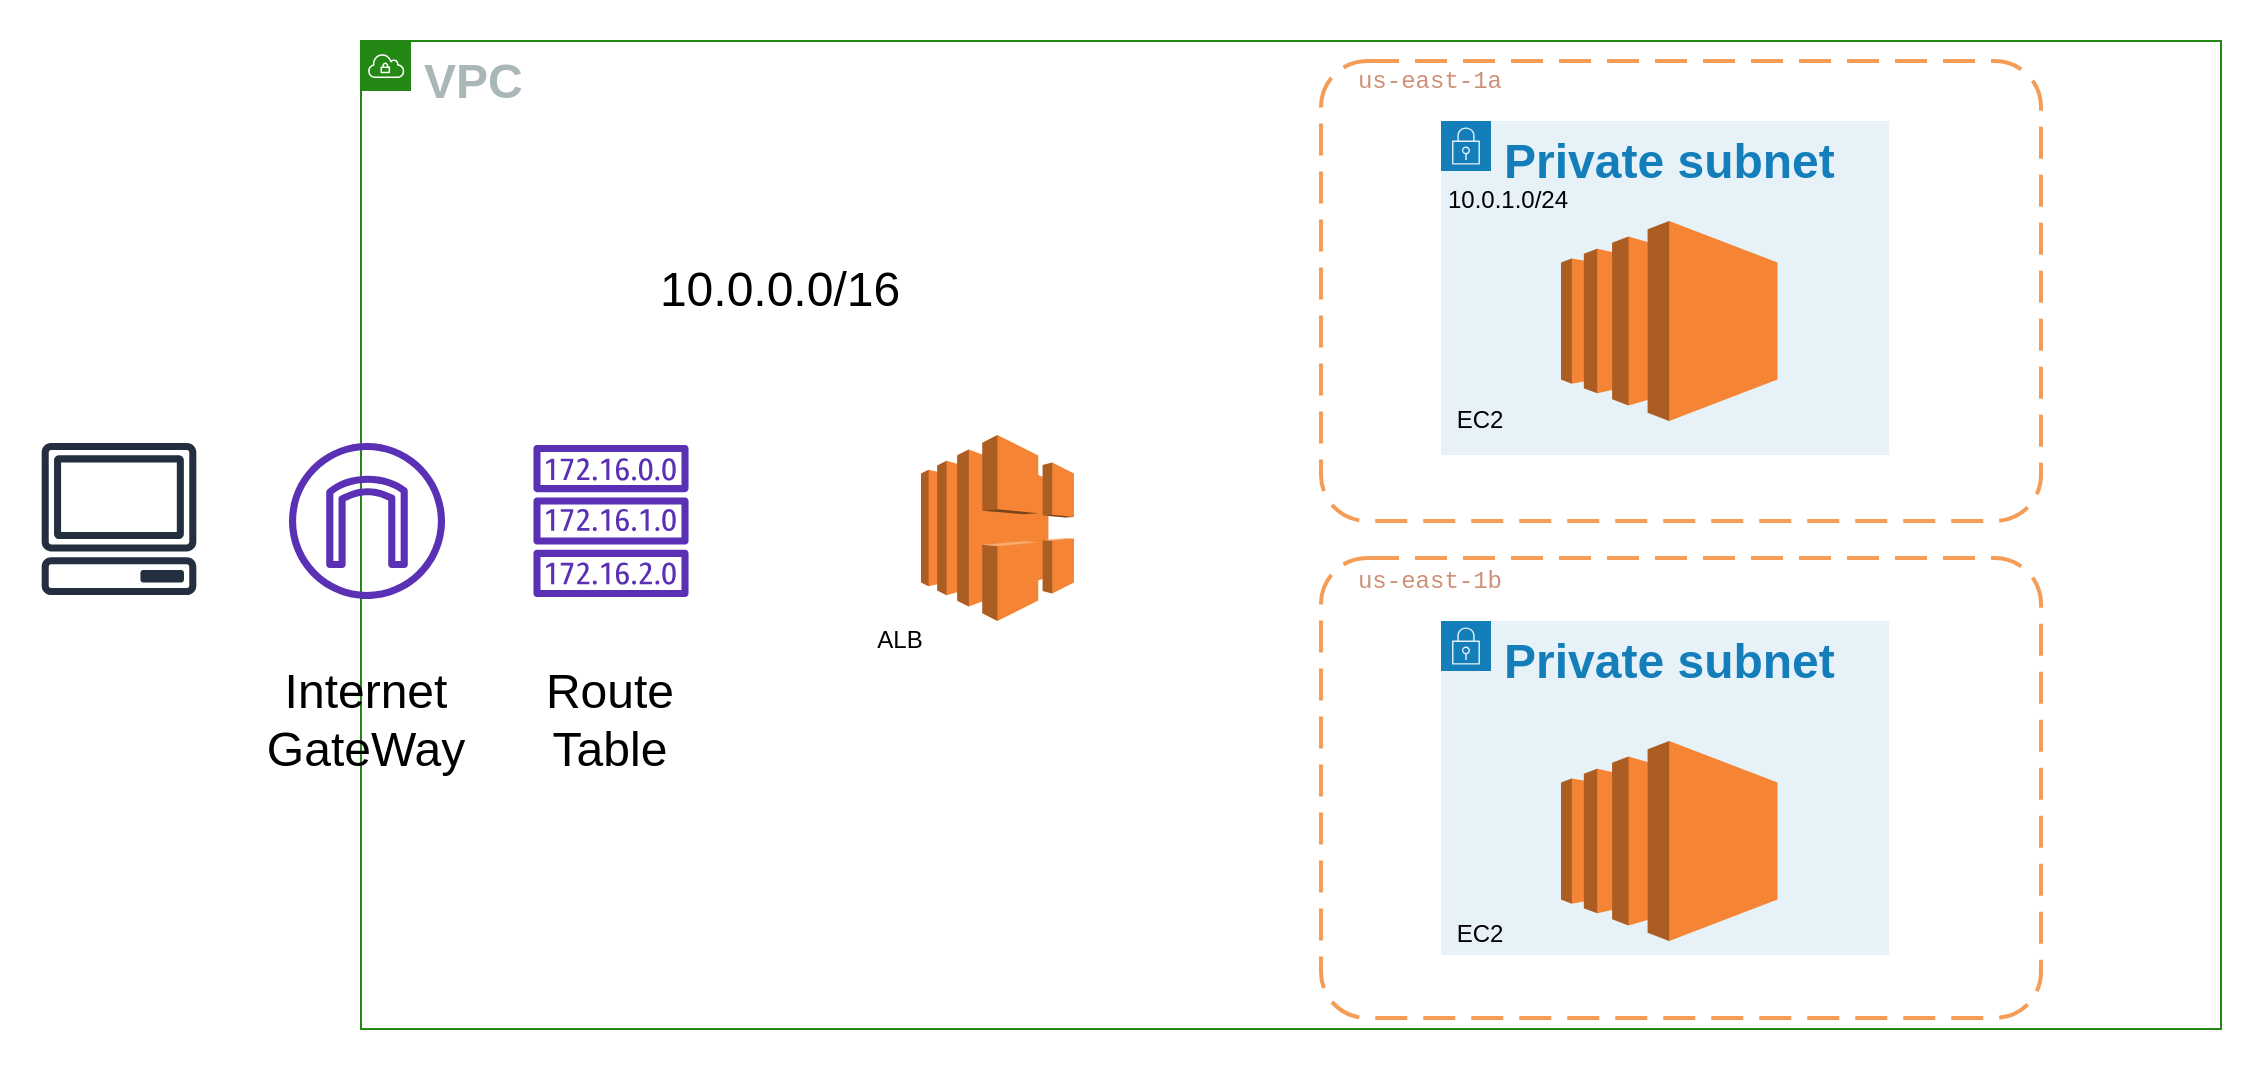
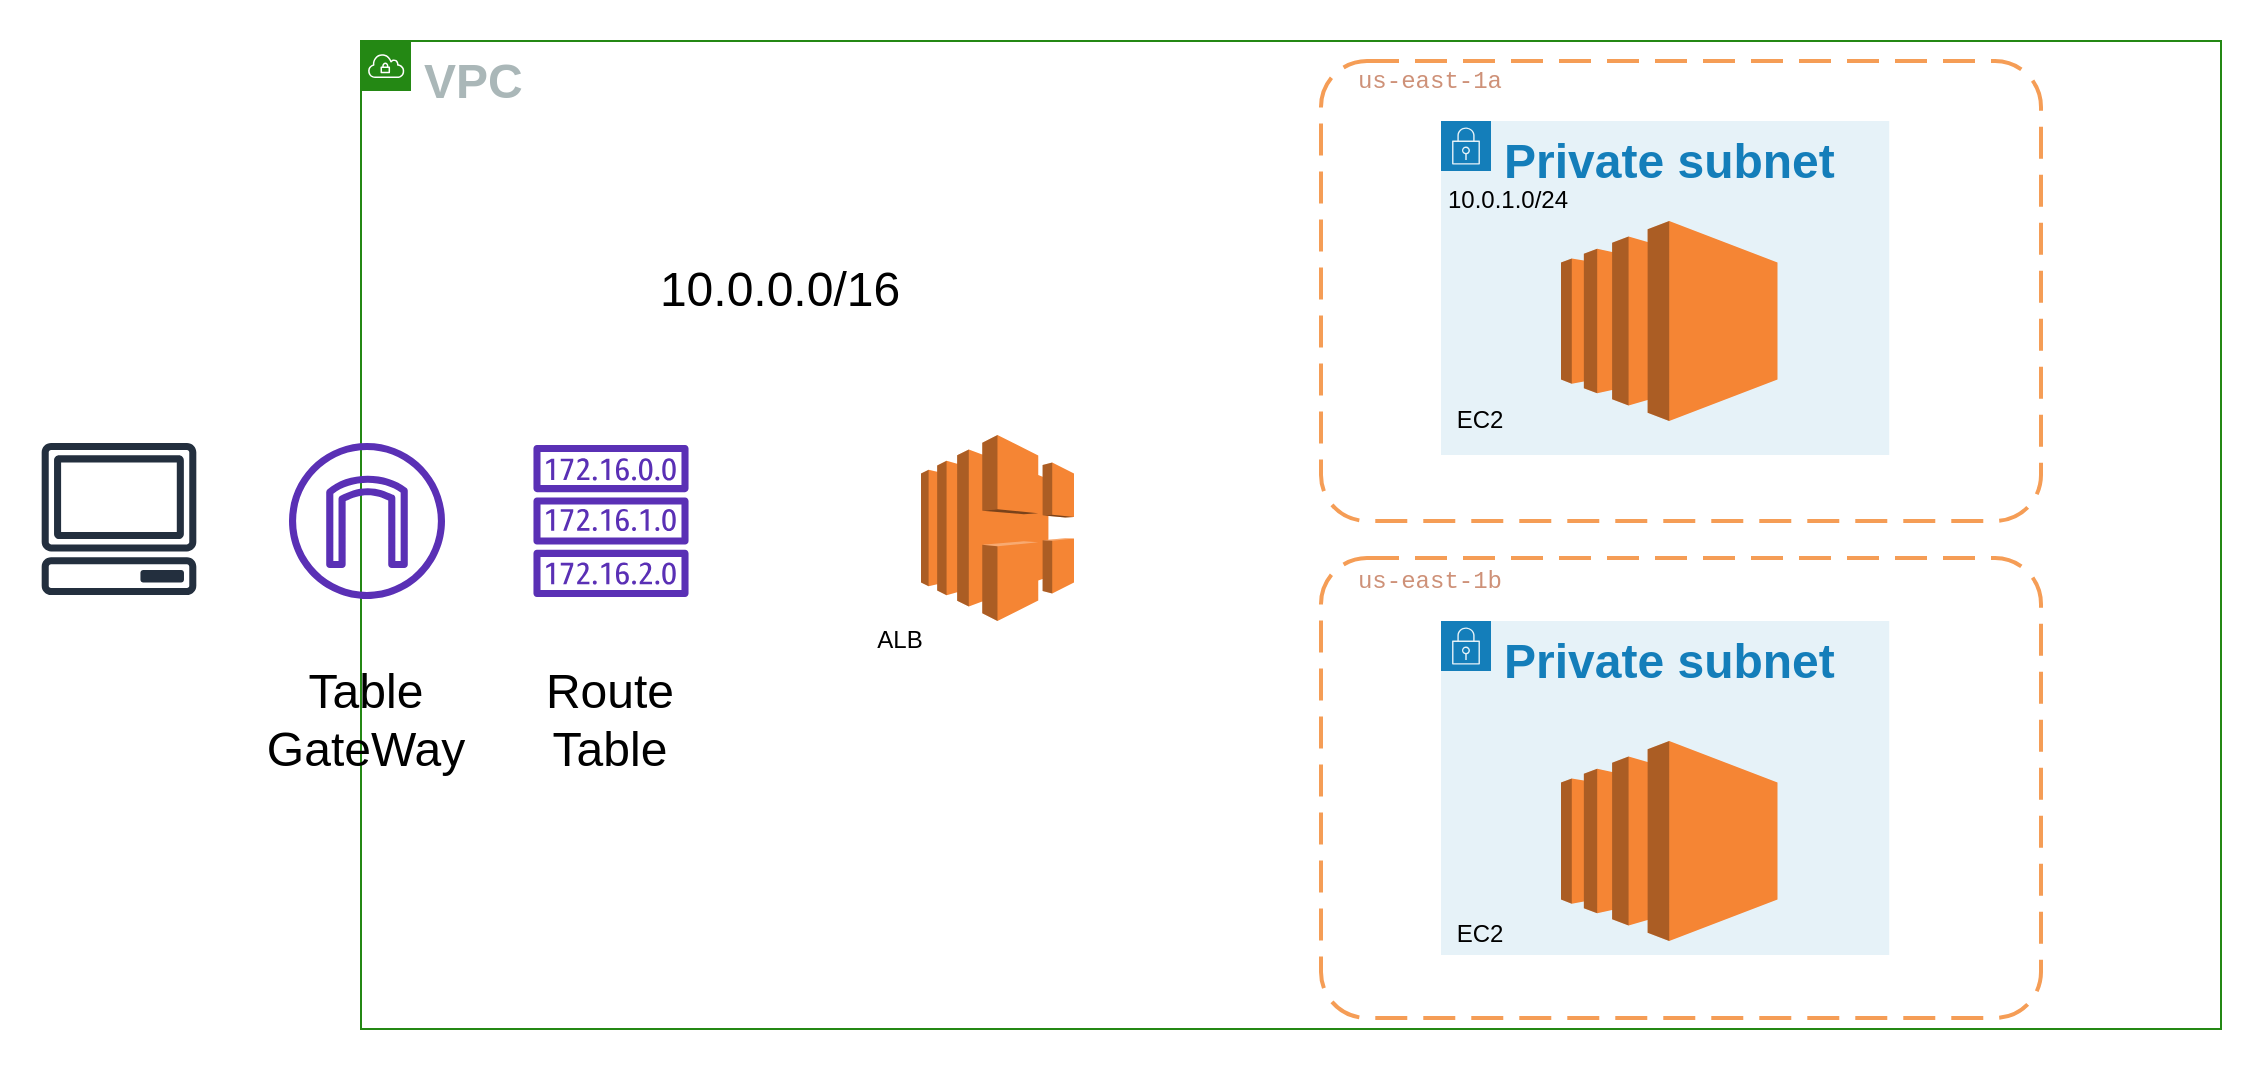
  <mxCell id="0" />
  <mxCell id="1" parent="0" />
  <mxCell id="2" value="" style="rounded=1;arcSize=10;dashed=1;strokeColor=#F59D56;fillColor=none;gradientColor=none;dashPattern=8 4;strokeWidth=2;fontFamily=Helvetica;fontSize=12;" vertex="1" parent="1"><mxGeometry x="660" y="278.5" width="360" height="230" as="geometry" /></mxCell>
  <mxCell id="3" value="" style="rounded=1;arcSize=10;dashed=1;strokeColor=#F59D56;fillColor=none;gradientColor=none;dashPattern=8 4;strokeWidth=2;fontFamily=Helvetica;fontSize=12;" vertex="1" parent="1"><mxGeometry x="660" y="30" width="360" height="230" as="geometry" /></mxCell>
  <mxCell id="4" value="VPC" style="points=[[0,0],[0.25,0],[0.5,0],[0.75,0],[1,0],[1,0.25],[1,0.5],[1,0.75],[1,1],[0.75,1],[0.5,1],[0.25,1],[0,1],[0,0.75],[0,0.5],[0,0.25]];outlineConnect=0;gradientColor=none;html=1;whiteSpace=wrap;fontSize=24;fontStyle=1;shape=mxgraph.aws4.group;grIcon=mxgraph.aws4.group_vpc;strokeColor=#248814;fillColor=none;verticalAlign=top;align=left;spacingLeft=30;fontColor=#AAB7B8;dashed=0;rounded=1;" parent="1" vertex="1"><mxGeometry x="180" y="20" width="930" height="494" as="geometry" /></mxCell>
  <mxCell id="5" value="Private subnet" style="points=[[0,0],[0.25,0],[0.5,0],[0.75,0],[1,0],[1,0.25],[1,0.5],[1,0.75],[1,1],[0.75,1],[0.5,1],[0.25,1],[0,1],[0,0.75],[0,0.5],[0,0.25]];outlineConnect=0;gradientColor=none;html=1;whiteSpace=wrap;fontSize=24;fontStyle=1;shape=mxgraph.aws4.group;grIcon=mxgraph.aws4.group_security_group;grStroke=0;strokeColor=#147EBA;fillColor=#E6F2F8;verticalAlign=top;align=left;spacingLeft=30;fontColor=#147EBA;dashed=0;rounded=1;" vertex="1" parent="1"><mxGeometry x="720" y="310" width="224.13" height="167" as="geometry" /></mxCell>
  <mxCell id="6" value="" style="outlineConnect=0;fontColor=#232F3E;gradientColor=none;fillColor=#232F3E;strokeColor=none;dashed=0;verticalLabelPosition=bottom;verticalAlign=top;align=center;html=1;fontSize=12;fontStyle=0;aspect=fixed;pointerEvents=1;shape=mxgraph.aws4.client;" parent="1" vertex="1"><mxGeometry x="20" y="221" width="78" height="76" as="geometry" /></mxCell>
  <mxCell id="7" value="Private subnet" style="points=[[0,0],[0.25,0],[0.5,0],[0.75,0],[1,0],[1,0.25],[1,0.5],[1,0.75],[1,1],[0.75,1],[0.5,1],[0.25,1],[0,1],[0,0.75],[0,0.5],[0,0.25]];outlineConnect=0;gradientColor=none;html=1;whiteSpace=wrap;fontSize=24;fontStyle=1;shape=mxgraph.aws4.group;grIcon=mxgraph.aws4.group_security_group;grStroke=0;strokeColor=#147EBA;fillColor=#E6F2F8;verticalAlign=top;align=left;spacingLeft=30;fontColor=#147EBA;dashed=0;rounded=1;" parent="1" vertex="1"><mxGeometry x="720" y="60" width="224.13" height="167" as="geometry" /></mxCell>
  <mxCell id="8" value="" style="outlineConnect=0;fontColor=#232F3E;gradientColor=none;fillColor=#5A30B5;strokeColor=none;dashed=0;verticalLabelPosition=bottom;verticalAlign=top;align=center;html=1;fontSize=12;fontStyle=0;aspect=fixed;pointerEvents=1;shape=mxgraph.aws4.internet_gateway;rounded=1;" parent="1" vertex="1"><mxGeometry x="144" y="221" width="78" height="78" as="geometry" /></mxCell>
  <mxCell id="9" value="" style="outlineConnect=0;fontColor=#232F3E;gradientColor=none;fillColor=#5A30B5;strokeColor=none;dashed=0;verticalLabelPosition=bottom;verticalAlign=top;align=center;html=1;fontSize=12;fontStyle=0;aspect=fixed;pointerEvents=1;shape=mxgraph.aws4.route_table;rounded=1;" parent="1" vertex="1"><mxGeometry x="266" y="222" width="78" height="76" as="geometry" /></mxCell>
- <mxCell id="10" value="&lt;font style=&quot;font-size: 24px&quot;&gt;Internet &lt;br&gt;GateWay&lt;/font&gt;" style="text;html=1;strokeColor=none;fillColor=none;align=center;verticalAlign=middle;whiteSpace=wrap;rounded=0;" parent="1" vertex="1"><mxGeometry x="118" y="330" width="130" height="60" as="geometry" /></mxCell>
+ <mxCell id="10" value="&lt;font style=&quot;font-size: 24px&quot;&gt;Table &lt;br&gt;GateWay&lt;/font&gt;" style="text;html=1;strokeColor=none;fillColor=none;align=center;verticalAlign=middle;whiteSpace=wrap;rounded=0;" parent="1" vertex="1"><mxGeometry x="118" y="330" width="130" height="60" as="geometry" /></mxCell>
  <mxCell id="11" value="&lt;span style=&quot;font-size: 24px&quot;&gt;Route&lt;br&gt;Table&lt;/span&gt;" style="text;html=1;strokeColor=none;fillColor=none;align=center;verticalAlign=middle;whiteSpace=wrap;rounded=0;" parent="1" vertex="1"><mxGeometry x="240" y="330" width="130" height="60" as="geometry" /></mxCell>
  <mxCell id="12" value="10.0.1.0/24" style="text;html=1;strokeColor=none;fillColor=none;align=center;verticalAlign=middle;whiteSpace=wrap;rounded=0;fontSize=12;strokeWidth=1;fontFamily=Helvetica;" parent="1" vertex="1"><mxGeometry x="734.13" y="90" width="40" height="20" as="geometry" /></mxCell>
  <mxCell id="13" value="10.0.0.0/16" style="text;html=1;strokeColor=none;fillColor=none;align=center;verticalAlign=middle;whiteSpace=wrap;rounded=0;fontSize=24;" parent="1" vertex="1"><mxGeometry x="370" y="135" width="40" height="20" as="geometry" /></mxCell>
  <mxCell id="14" value="" style="outlineConnect=0;dashed=0;verticalLabelPosition=bottom;verticalAlign=top;align=center;html=1;shape=mxgraph.aws3.ec2;fillColor=#F58534;gradientColor=none;" parent="1" vertex="1"><mxGeometry x="780" y="110" width="108.25" height="100" as="geometry" /></mxCell>
  <mxCell id="15" value="EC2" style="text;html=1;strokeColor=none;fillColor=none;align=center;verticalAlign=middle;whiteSpace=wrap;rounded=0;fontSize=12;" parent="1" vertex="1"><mxGeometry x="720" y="200" width="40" height="20" as="geometry" /></mxCell>
  <mxCell id="16" value="" style="outlineConnect=0;dashed=0;verticalLabelPosition=bottom;verticalAlign=top;align=center;html=1;shape=mxgraph.aws3.ec2;fillColor=#F58534;gradientColor=none;" vertex="1" parent="1"><mxGeometry x="780" y="370" width="108.25" height="100" as="geometry" /></mxCell>
  <mxCell id="17" value="EC2" style="text;html=1;strokeColor=none;fillColor=none;align=center;verticalAlign=middle;whiteSpace=wrap;rounded=0;fontSize=12;" vertex="1" parent="1"><mxGeometry x="720" y="457" width="40" height="20" as="geometry" /></mxCell>
  <mxCell id="18" value="" style="outlineConnect=0;dashed=0;verticalLabelPosition=bottom;verticalAlign=top;align=center;html=1;shape=mxgraph.aws3.elastic_load_balancing;fillColor=#F58534;gradientColor=none;fontFamily=Helvetica;fontSize=12;strokeWidth=0;" vertex="1" parent="1"><mxGeometry x="460" y="217" width="76.5" height="93" as="geometry" /></mxCell>
  <mxCell id="19" value="ALB" style="text;html=1;strokeColor=none;fillColor=none;align=center;verticalAlign=middle;whiteSpace=wrap;rounded=0;fontSize=12;" vertex="1" parent="1"><mxGeometry x="430" y="310" width="40" height="20" as="geometry" /></mxCell>
  <mxCell id="20" value="&lt;div style=&quot;color: rgb(212, 212, 212); font-family: menlo, monaco, &amp;quot;courier new&amp;quot;, monospace; line-height: 18px;&quot;&gt;&lt;span style=&quot;color: #ce9178&quot;&gt;us-east-1a&lt;/span&gt;&lt;/div&gt;" style="text;html=1;strokeColor=none;fillColor=none;align=center;verticalAlign=middle;whiteSpace=wrap;rounded=0;fontSize=12;strokeWidth=1;fontFamily=Helvetica;labelBackgroundColor=default;" vertex="1" parent="1"><mxGeometry x="670" y="30" width="90" height="20" as="geometry" /></mxCell>
  <mxCell id="21" value="&lt;div style=&quot;color: rgb(212, 212, 212); font-family: menlo, monaco, &amp;quot;courier new&amp;quot;, monospace; line-height: 18px;&quot;&gt;&lt;span style=&quot;color: #ce9178&quot;&gt;us-east-1b&lt;/span&gt;&lt;/div&gt;" style="text;html=1;strokeColor=none;fillColor=none;align=center;verticalAlign=middle;whiteSpace=wrap;rounded=0;fontSize=12;strokeWidth=1;fontFamily=Helvetica;labelBackgroundColor=default;" vertex="1" parent="1"><mxGeometry x="670" y="280" width="90" height="20" as="geometry" /></mxCell>
